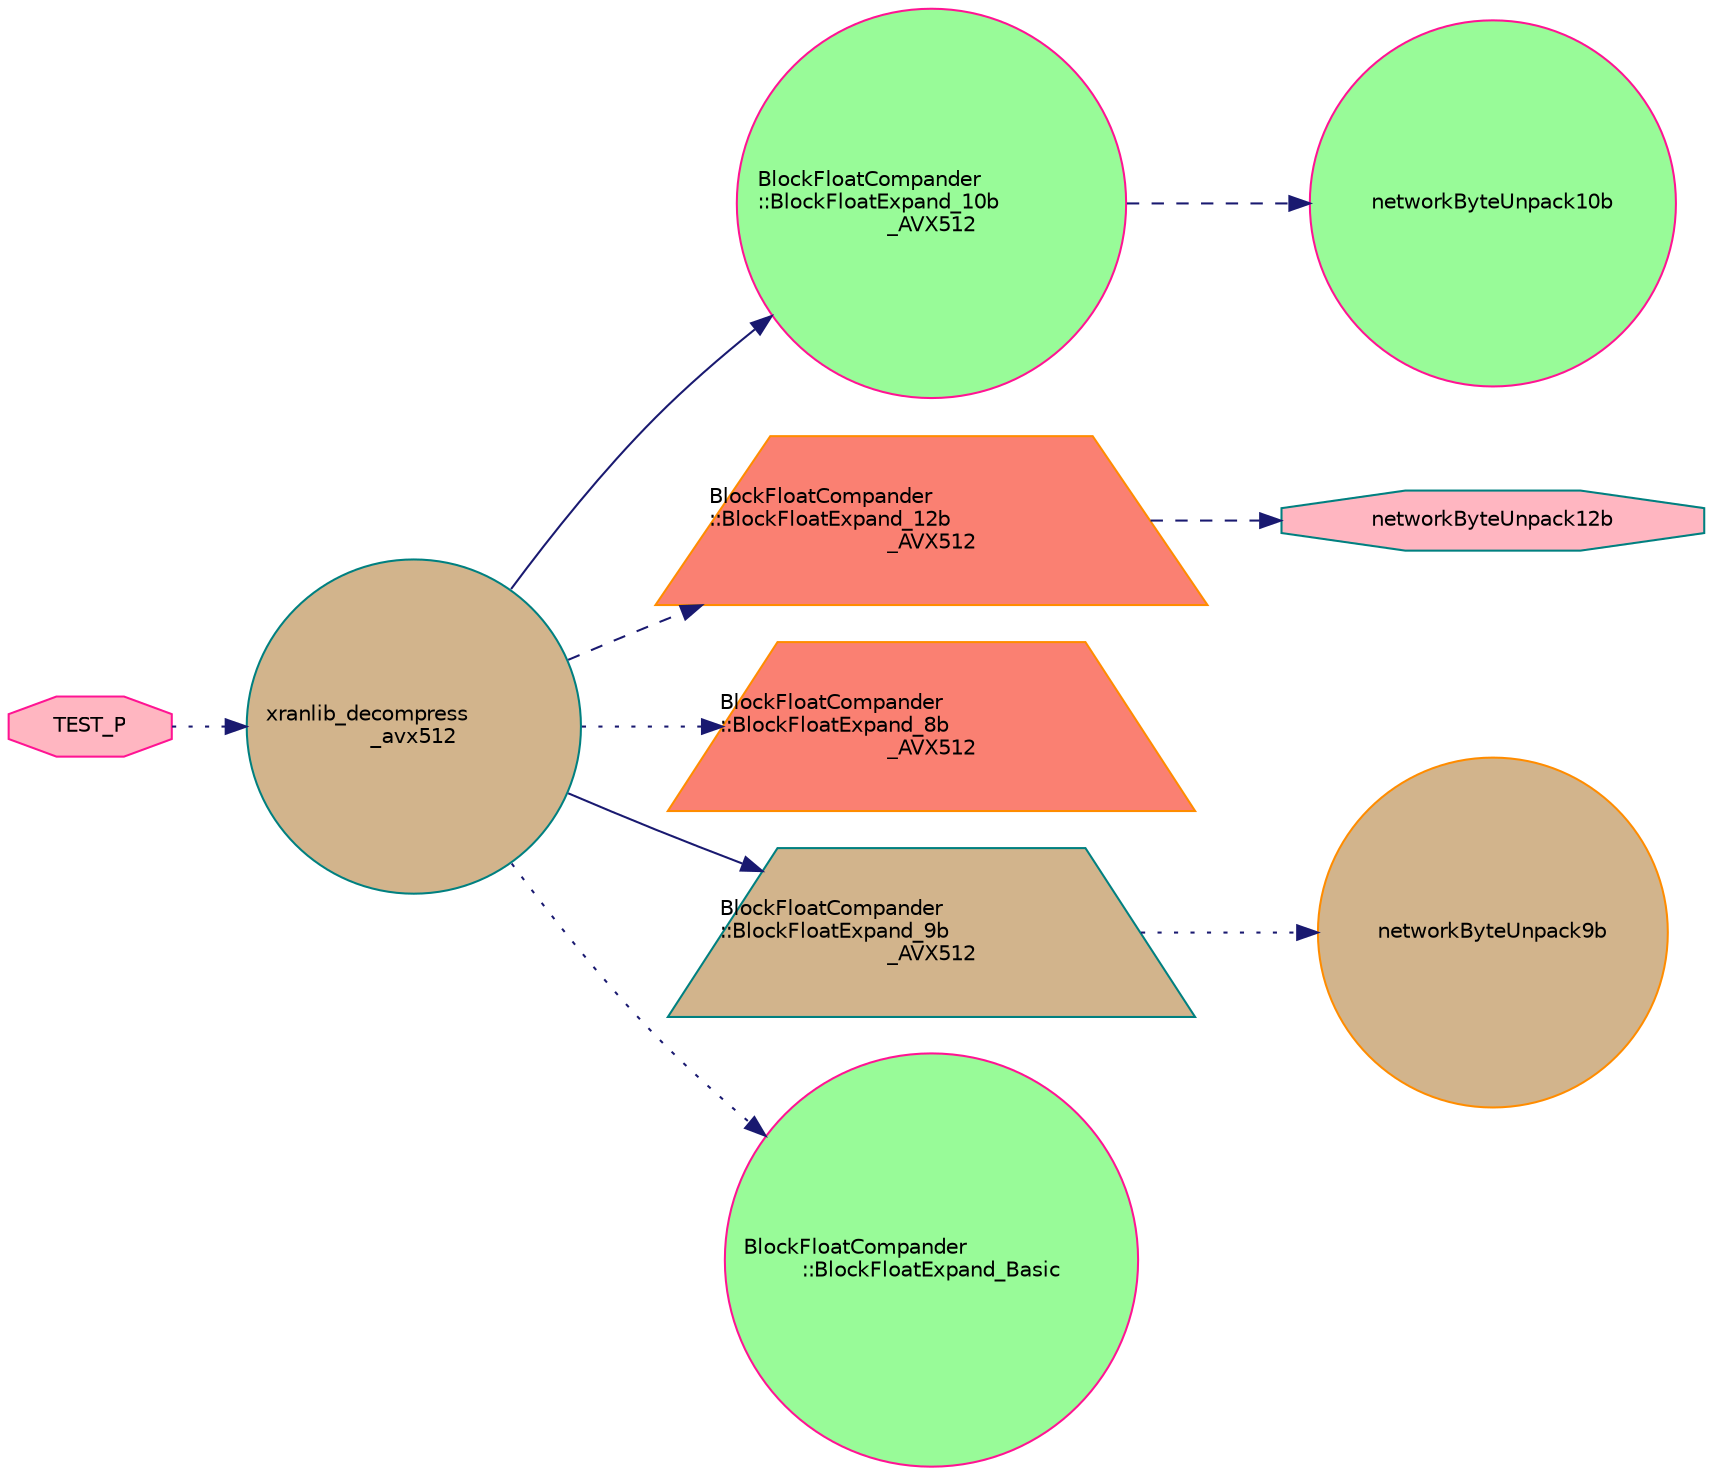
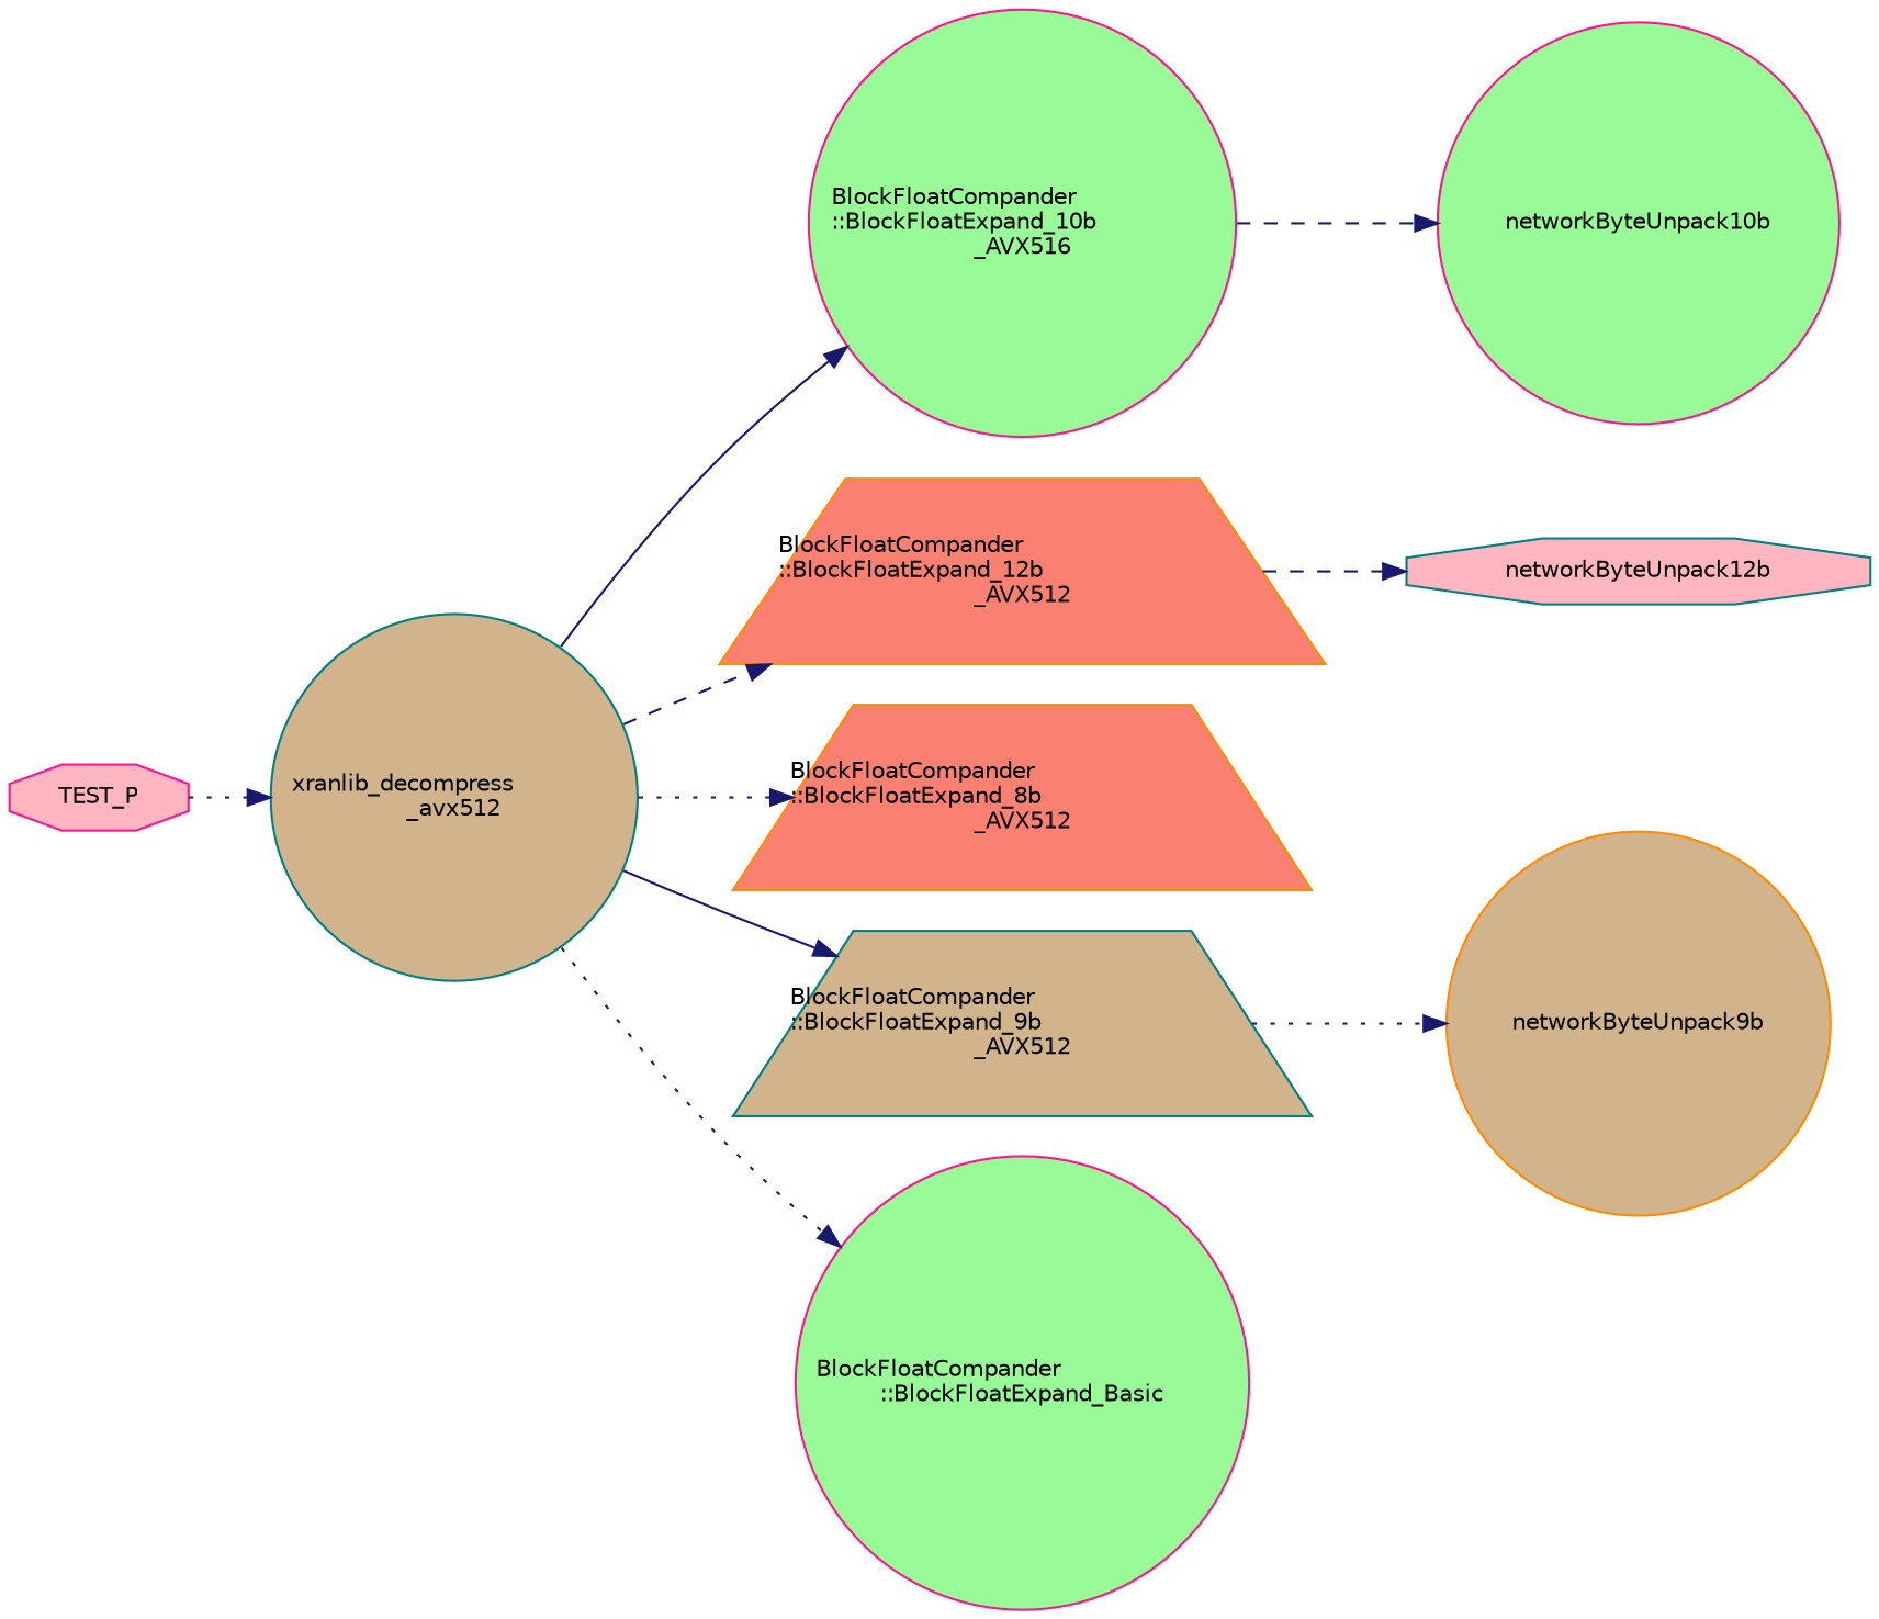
  digraph {
    rankdir=LR
    node [color=deeppink fillcolor=tan fontname=Helvetica fontsize=10 shape=circle style=filled]
    edge [color=midnightblue fontname=Helvetica fontsize=10 labelfontname=Helvetica labelfontsize=10 style=dotted]
    n1 [fillcolor=lightpink fontcolor=black height=0.2 label=TEST_P shape=octagon width=0.4]
    n2 [color=teal height=0.2 label="xranlib_decompress\l_avx512" width=0.4]
-   n3 [fillcolor=palegreen height=0.2 label="BlockFloatCompander\l::BlockFloatExpand_10b\l_AVX512" width=0.4]
+   n3 [fillcolor=palegreen height=0.2 label="BlockFloatCompander\l::BlockFloatExpand_10b\l_AVX516" width=0.4]
    n4 [color=darkorange fillcolor=salmon height=0.2 label="BlockFloatCompander\l::BlockFloatExpand_12b\l_AVX512" shape=trapezium width=0.4]
    n5 [color=darkorange fillcolor=salmon height=0.2 label="BlockFloatCompander\l::BlockFloatExpand_8b\l_AVX512" shape=trapezium width=0.4]
    n6 [color=teal height=0.2 label="BlockFloatCompander\l::BlockFloatExpand_9b\l_AVX512" shape=trapezium width=0.4]
    n7 [fillcolor=palegreen height=0.2 label="BlockFloatCompander\l::BlockFloatExpand_Basic" width=0.4]
    n8 [fillcolor=palegreen height=0.2 label=networkByteUnpack10b width=0.4]
    n9 [color=teal fillcolor=lightpink height=0.2 label=networkByteUnpack12b shape=octagon width=0.4]
    n10 [color=darkorange height=0.2 label=networkByteUnpack9b width=0.4]
    n1 -> n2
    n2 -> n3 [style=solid]
    n2 -> n4 [style=dashed]
    n2 -> n5
    n2 -> n6 [style=solid]
    n2 -> n7
    n3 -> n8 [style=dashed]
    n4 -> n9 [style=dashed]
    n6 -> n10
  }
